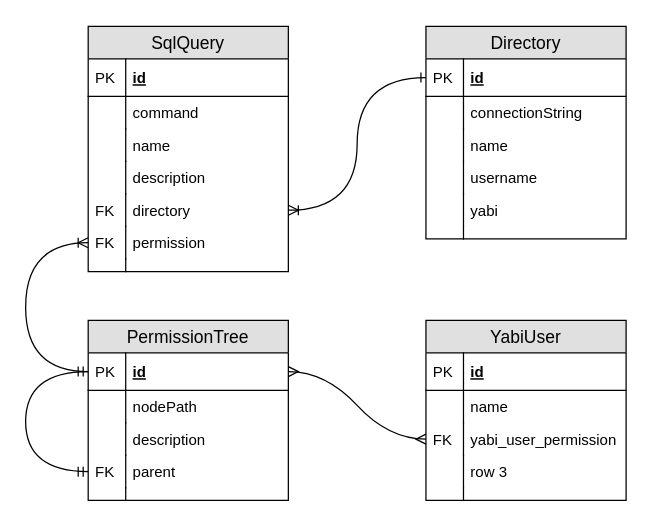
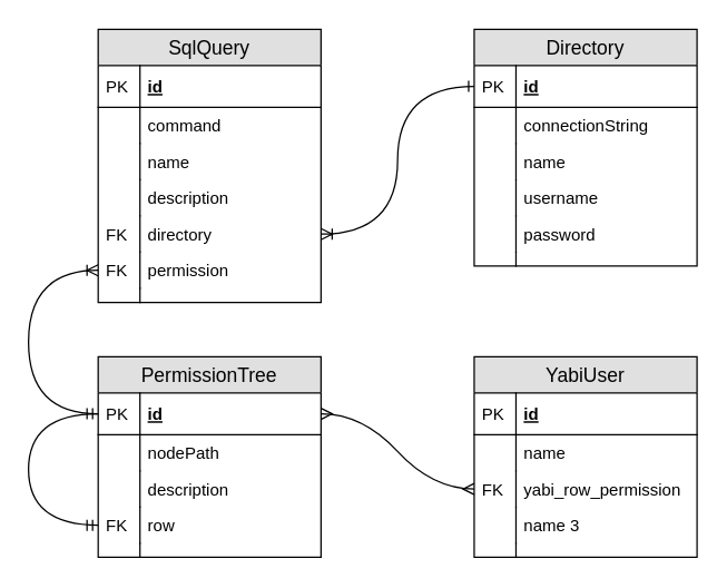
  <mxCell id="0" />
  <mxCell id="1" parent="0" />
  <mxCell id="2" value="PermissionTree" style="swimlane;fontStyle=0;childLayout=stackLayout;horizontal=1;startSize=26;fillColor=#e0e0e0;horizontalStack=0;resizeParent=1;resizeParentMax=0;resizeLast=0;collapsible=1;marginBottom=0;swimlaneFillColor=#ffffff;align=center;fontSize=14;" vertex="1" parent="1"><mxGeometry x="70" y="255.5" width="160" height="144" as="geometry" /></mxCell>
  <mxCell id="3" value="id" style="shape=partialRectangle;top=0;left=0;right=0;bottom=1;align=left;verticalAlign=middle;fillColor=none;spacingLeft=34;spacingRight=4;overflow=hidden;rotatable=0;points=[[0,0.5],[1,0.5]];portConstraint=eastwest;dropTarget=0;fontStyle=5;fontSize=12;" vertex="1" parent="2"><mxGeometry y="26" width="160" height="30" as="geometry" /></mxCell>
  <mxCell id="4" value="PK" style="shape=partialRectangle;top=0;left=0;bottom=0;fillColor=none;align=left;verticalAlign=middle;spacingLeft=4;spacingRight=4;overflow=hidden;rotatable=0;points=[];portConstraint=eastwest;part=1;fontSize=12;" vertex="1" connectable="0" parent="3"><mxGeometry width="30" height="30" as="geometry" /></mxCell>
  <mxCell id="5" value="nodePath" style="shape=partialRectangle;top=0;left=0;right=0;bottom=0;align=left;verticalAlign=top;fillColor=none;spacingLeft=34;spacingRight=4;overflow=hidden;rotatable=0;points=[[0,0.5],[1,0.5]];portConstraint=eastwest;dropTarget=0;fontSize=12;" vertex="1" parent="2"><mxGeometry y="56" width="160" height="26" as="geometry" /></mxCell>
  <mxCell id="6" value="" style="shape=partialRectangle;top=0;left=0;bottom=0;fillColor=none;align=left;verticalAlign=top;spacingLeft=4;spacingRight=4;overflow=hidden;rotatable=0;points=[];portConstraint=eastwest;part=1;fontSize=12;" vertex="1" connectable="0" parent="5"><mxGeometry width="30" height="26" as="geometry" /></mxCell>
  <mxCell id="7" value="description" style="shape=partialRectangle;top=0;left=0;right=0;bottom=0;align=left;verticalAlign=top;fillColor=none;spacingLeft=34;spacingRight=4;overflow=hidden;rotatable=0;points=[[0,0.5],[1,0.5]];portConstraint=eastwest;dropTarget=0;fontSize=12;" vertex="1" parent="2"><mxGeometry y="82" width="160" height="26" as="geometry" /></mxCell>
  <mxCell id="8" value="" style="shape=partialRectangle;top=0;left=0;bottom=0;fillColor=none;align=left;verticalAlign=top;spacingLeft=4;spacingRight=4;overflow=hidden;rotatable=0;points=[];portConstraint=eastwest;part=1;fontSize=12;" vertex="1" connectable="0" parent="7"><mxGeometry width="30" height="26" as="geometry" /></mxCell>
- <mxCell id="9" value="parent" style="shape=partialRectangle;top=0;left=0;right=0;bottom=0;align=left;verticalAlign=top;fillColor=none;spacingLeft=34;spacingRight=4;overflow=hidden;rotatable=0;points=[[0,0.5],[1,0.5]];portConstraint=eastwest;dropTarget=0;fontSize=12;" vertex="1" parent="2"><mxGeometry y="108" width="160" height="26" as="geometry" /></mxCell>
+ <mxCell id="9" value="row" style="shape=partialRectangle;top=0;left=0;right=0;bottom=0;align=left;verticalAlign=top;fillColor=none;spacingLeft=34;spacingRight=4;overflow=hidden;rotatable=0;points=[[0,0.5],[1,0.5]];portConstraint=eastwest;dropTarget=0;fontSize=12;" vertex="1" parent="2"><mxGeometry y="108" width="160" height="26" as="geometry" /></mxCell>
  <mxCell id="10" value="FK" style="shape=partialRectangle;top=0;left=0;bottom=0;fillColor=none;align=left;verticalAlign=top;spacingLeft=4;spacingRight=4;overflow=hidden;rotatable=0;points=[];portConstraint=eastwest;part=1;fontSize=12;" vertex="1" connectable="0" parent="9"><mxGeometry width="30" height="26" as="geometry" /></mxCell>
  <mxCell id="11" value="" style="shape=partialRectangle;top=0;left=0;right=0;bottom=0;align=left;verticalAlign=top;fillColor=none;spacingLeft=34;spacingRight=4;overflow=hidden;rotatable=0;points=[[0,0.5],[1,0.5]];portConstraint=eastwest;dropTarget=0;fontSize=12;" vertex="1" parent="2"><mxGeometry y="134" width="160" height="10" as="geometry" /></mxCell>
  <mxCell id="12" value="" style="shape=partialRectangle;top=0;left=0;bottom=0;fillColor=none;align=left;verticalAlign=top;spacingLeft=4;spacingRight=4;overflow=hidden;rotatable=0;points=[];portConstraint=eastwest;part=1;fontSize=12;" vertex="1" connectable="0" parent="11"><mxGeometry width="30" height="10" as="geometry" /></mxCell>
  <mxCell id="13" value="" style="fontSize=12;html=1;endArrow=ERmandOne;startArrow=ERmandOne;edgeStyle=elbowEdgeStyle;entryX=0;entryY=0.5;entryDx=0;entryDy=0;curved=1;" edge="1" parent="2" source="9" target="3"><mxGeometry width="100" height="100" relative="1" as="geometry"><mxPoint x="120" y="240" as="sourcePoint" /><mxPoint x="100" y="170" as="targetPoint" /><Array as="points"><mxPoint x="-50" y="90" /></Array></mxGeometry></mxCell>
  <mxCell id="14" value="YabiUser" style="swimlane;fontStyle=0;childLayout=stackLayout;horizontal=1;startSize=26;fillColor=#e0e0e0;horizontalStack=0;resizeParent=1;resizeParentMax=0;resizeLast=0;collapsible=1;marginBottom=0;swimlaneFillColor=#ffffff;align=center;fontSize=14;" vertex="1" parent="1"><mxGeometry x="340" y="255.5" width="160" height="144" as="geometry" /></mxCell>
  <mxCell id="15" value="id" style="shape=partialRectangle;top=0;left=0;right=0;bottom=1;align=left;verticalAlign=middle;fillColor=none;spacingLeft=34;spacingRight=4;overflow=hidden;rotatable=0;points=[[0,0.5],[1,0.5]];portConstraint=eastwest;dropTarget=0;fontStyle=5;fontSize=12;" vertex="1" parent="14"><mxGeometry y="26" width="160" height="30" as="geometry" /></mxCell>
  <mxCell id="16" value="PK" style="shape=partialRectangle;top=0;left=0;bottom=0;fillColor=none;align=left;verticalAlign=middle;spacingLeft=4;spacingRight=4;overflow=hidden;rotatable=0;points=[];portConstraint=eastwest;part=1;fontSize=12;" vertex="1" connectable="0" parent="15"><mxGeometry width="30" height="30" as="geometry" /></mxCell>
  <mxCell id="17" value="name" style="shape=partialRectangle;top=0;left=0;right=0;bottom=0;align=left;verticalAlign=top;fillColor=none;spacingLeft=34;spacingRight=4;overflow=hidden;rotatable=0;points=[[0,0.5],[1,0.5]];portConstraint=eastwest;dropTarget=0;fontSize=12;" vertex="1" parent="14"><mxGeometry y="56" width="160" height="26" as="geometry" /></mxCell>
  <mxCell id="18" value="" style="shape=partialRectangle;top=0;left=0;bottom=0;fillColor=none;align=left;verticalAlign=top;spacingLeft=4;spacingRight=4;overflow=hidden;rotatable=0;points=[];portConstraint=eastwest;part=1;fontSize=12;" vertex="1" connectable="0" parent="17"><mxGeometry width="30" height="26" as="geometry" /></mxCell>
- <mxCell id="19" value="yabi_user_permission" style="shape=partialRectangle;top=0;left=0;right=0;bottom=0;align=left;verticalAlign=top;fillColor=none;spacingLeft=34;spacingRight=4;overflow=hidden;rotatable=0;points=[[0,0.5],[1,0.5]];portConstraint=eastwest;dropTarget=0;fontSize=12;" vertex="1" parent="14"><mxGeometry y="82" width="160" height="26" as="geometry" /></mxCell>
+ <mxCell id="19" value="yabi_row_permission" style="shape=partialRectangle;top=0;left=0;right=0;bottom=0;align=left;verticalAlign=top;fillColor=none;spacingLeft=34;spacingRight=4;overflow=hidden;rotatable=0;points=[[0,0.5],[1,0.5]];portConstraint=eastwest;dropTarget=0;fontSize=12;" vertex="1" parent="14"><mxGeometry y="82" width="160" height="26" as="geometry" /></mxCell>
  <mxCell id="20" value="FK" style="shape=partialRectangle;top=0;left=0;bottom=0;fillColor=none;align=left;verticalAlign=top;spacingLeft=4;spacingRight=4;overflow=hidden;rotatable=0;points=[];portConstraint=eastwest;part=1;fontSize=12;" vertex="1" connectable="0" parent="19"><mxGeometry width="30" height="26" as="geometry" /></mxCell>
- <mxCell id="21" value="row 3" style="shape=partialRectangle;top=0;left=0;right=0;bottom=0;align=left;verticalAlign=top;fillColor=none;spacingLeft=34;spacingRight=4;overflow=hidden;rotatable=0;points=[[0,0.5],[1,0.5]];portConstraint=eastwest;dropTarget=0;fontSize=12;" vertex="1" parent="14"><mxGeometry y="108" width="160" height="26" as="geometry" /></mxCell>
+ <mxCell id="21" value="name 3" style="shape=partialRectangle;top=0;left=0;right=0;bottom=0;align=left;verticalAlign=top;fillColor=none;spacingLeft=34;spacingRight=4;overflow=hidden;rotatable=0;points=[[0,0.5],[1,0.5]];portConstraint=eastwest;dropTarget=0;fontSize=12;" vertex="1" parent="14"><mxGeometry y="108" width="160" height="26" as="geometry" /></mxCell>
  <mxCell id="22" value="" style="shape=partialRectangle;top=0;left=0;bottom=0;fillColor=none;align=left;verticalAlign=top;spacingLeft=4;spacingRight=4;overflow=hidden;rotatable=0;points=[];portConstraint=eastwest;part=1;fontSize=12;" vertex="1" connectable="0" parent="21"><mxGeometry width="30" height="26" as="geometry" /></mxCell>
  <mxCell id="23" value="" style="shape=partialRectangle;top=0;left=0;right=0;bottom=0;align=left;verticalAlign=top;fillColor=none;spacingLeft=34;spacingRight=4;overflow=hidden;rotatable=0;points=[[0,0.5],[1,0.5]];portConstraint=eastwest;dropTarget=0;fontSize=12;" vertex="1" parent="14"><mxGeometry y="134" width="160" height="10" as="geometry" /></mxCell>
  <mxCell id="24" value="" style="shape=partialRectangle;top=0;left=0;bottom=0;fillColor=none;align=left;verticalAlign=top;spacingLeft=4;spacingRight=4;overflow=hidden;rotatable=0;points=[];portConstraint=eastwest;part=1;fontSize=12;" vertex="1" connectable="0" parent="23"><mxGeometry width="30" height="10" as="geometry" /></mxCell>
  <mxCell id="25" value="Directory" style="swimlane;fontStyle=0;childLayout=stackLayout;horizontal=1;startSize=26;fillColor=#e0e0e0;horizontalStack=0;resizeParent=1;resizeParentMax=0;resizeLast=0;collapsible=1;marginBottom=0;swimlaneFillColor=#ffffff;align=center;fontSize=14;" vertex="1" parent="1"><mxGeometry x="340" y="20.5" width="160" height="170" as="geometry" /></mxCell>
  <mxCell id="26" value="id" style="shape=partialRectangle;top=0;left=0;right=0;bottom=1;align=left;verticalAlign=middle;fillColor=none;spacingLeft=34;spacingRight=4;overflow=hidden;rotatable=0;points=[[0,0.5],[1,0.5]];portConstraint=eastwest;dropTarget=0;fontStyle=5;fontSize=12;" vertex="1" parent="25"><mxGeometry y="26" width="160" height="30" as="geometry" /></mxCell>
  <mxCell id="27" value="PK" style="shape=partialRectangle;top=0;left=0;bottom=0;fillColor=none;align=left;verticalAlign=middle;spacingLeft=4;spacingRight=4;overflow=hidden;rotatable=0;points=[];portConstraint=eastwest;part=1;fontSize=12;" vertex="1" connectable="0" parent="26"><mxGeometry width="30" height="30" as="geometry" /></mxCell>
  <mxCell id="28" value="connectionString" style="shape=partialRectangle;top=0;left=0;right=0;bottom=0;align=left;verticalAlign=top;fillColor=none;spacingLeft=34;spacingRight=4;overflow=hidden;rotatable=0;points=[[0,0.5],[1,0.5]];portConstraint=eastwest;dropTarget=0;fontSize=12;" vertex="1" parent="25"><mxGeometry y="56" width="160" height="26" as="geometry" /></mxCell>
  <mxCell id="29" value="" style="shape=partialRectangle;top=0;left=0;bottom=0;fillColor=none;align=left;verticalAlign=top;spacingLeft=4;spacingRight=4;overflow=hidden;rotatable=0;points=[];portConstraint=eastwest;part=1;fontSize=12;" vertex="1" connectable="0" parent="28"><mxGeometry width="30" height="26" as="geometry" /></mxCell>
  <mxCell id="30" value="name&#10;" style="shape=partialRectangle;top=0;left=0;right=0;bottom=0;align=left;verticalAlign=top;fillColor=none;spacingLeft=34;spacingRight=4;overflow=hidden;rotatable=0;points=[[0,0.5],[1,0.5]];portConstraint=eastwest;dropTarget=0;fontSize=12;" vertex="1" parent="25"><mxGeometry y="82" width="160" height="26" as="geometry" /></mxCell>
  <mxCell id="31" value="" style="shape=partialRectangle;top=0;left=0;bottom=0;fillColor=none;align=left;verticalAlign=top;spacingLeft=4;spacingRight=4;overflow=hidden;rotatable=0;points=[];portConstraint=eastwest;part=1;fontSize=12;" vertex="1" connectable="0" parent="30"><mxGeometry width="30" height="26" as="geometry" /></mxCell>
  <mxCell id="32" value="username" style="shape=partialRectangle;top=0;left=0;right=0;bottom=0;align=left;verticalAlign=top;fillColor=none;spacingLeft=34;spacingRight=4;overflow=hidden;rotatable=0;points=[[0,0.5],[1,0.5]];portConstraint=eastwest;dropTarget=0;fontSize=12;" vertex="1" parent="25"><mxGeometry y="108" width="160" height="26" as="geometry" /></mxCell>
  <mxCell id="33" value="" style="shape=partialRectangle;top=0;left=0;bottom=0;fillColor=none;align=left;verticalAlign=top;spacingLeft=4;spacingRight=4;overflow=hidden;rotatable=0;points=[];portConstraint=eastwest;part=1;fontSize=12;" vertex="1" connectable="0" parent="32"><mxGeometry width="30" height="26" as="geometry" /></mxCell>
- <mxCell id="34" value="yabi" style="shape=partialRectangle;top=0;left=0;right=0;bottom=0;align=left;verticalAlign=top;fillColor=none;spacingLeft=34;spacingRight=4;overflow=hidden;rotatable=0;points=[[0,0.5],[1,0.5]];portConstraint=eastwest;dropTarget=0;fontSize=12;" vertex="1" parent="25"><mxGeometry y="134" width="160" height="26" as="geometry" /></mxCell>
+ <mxCell id="34" value="password" style="shape=partialRectangle;top=0;left=0;right=0;bottom=0;align=left;verticalAlign=top;fillColor=none;spacingLeft=34;spacingRight=4;overflow=hidden;rotatable=0;points=[[0,0.5],[1,0.5]];portConstraint=eastwest;dropTarget=0;fontSize=12;" vertex="1" parent="25"><mxGeometry y="134" width="160" height="26" as="geometry" /></mxCell>
  <mxCell id="35" value="" style="shape=partialRectangle;top=0;left=0;bottom=0;fillColor=none;align=left;verticalAlign=top;spacingLeft=4;spacingRight=4;overflow=hidden;rotatable=0;points=[];portConstraint=eastwest;part=1;fontSize=12;" vertex="1" connectable="0" parent="34"><mxGeometry width="30" height="26" as="geometry" /></mxCell>
  <mxCell id="36" value="" style="shape=partialRectangle;top=0;left=0;right=0;bottom=0;align=left;verticalAlign=top;fillColor=none;spacingLeft=34;spacingRight=4;overflow=hidden;rotatable=0;points=[[0,0.5],[1,0.5]];portConstraint=eastwest;dropTarget=0;fontSize=12;" vertex="1" parent="25"><mxGeometry y="160" width="160" height="10" as="geometry" /></mxCell>
  <mxCell id="37" value="" style="shape=partialRectangle;top=0;left=0;bottom=0;fillColor=none;align=left;verticalAlign=top;spacingLeft=4;spacingRight=4;overflow=hidden;rotatable=0;points=[];portConstraint=eastwest;part=1;fontSize=12;" vertex="1" connectable="0" parent="36"><mxGeometry width="30" height="10" as="geometry" /></mxCell>
  <mxCell id="38" value="SqlQuery" style="swimlane;fontStyle=0;childLayout=stackLayout;horizontal=1;startSize=26;fillColor=#e0e0e0;horizontalStack=0;resizeParent=1;resizeParentMax=0;resizeLast=0;collapsible=1;marginBottom=0;swimlaneFillColor=#ffffff;align=center;fontSize=14;" vertex="1" parent="1"><mxGeometry x="70" y="20.5" width="160" height="196" as="geometry" /></mxCell>
  <mxCell id="39" value="id" style="shape=partialRectangle;top=0;left=0;right=0;bottom=1;align=left;verticalAlign=middle;fillColor=none;spacingLeft=34;spacingRight=4;overflow=hidden;rotatable=0;points=[[0,0.5],[1,0.5]];portConstraint=eastwest;dropTarget=0;fontStyle=5;fontSize=12;" vertex="1" parent="38"><mxGeometry y="26" width="160" height="30" as="geometry" /></mxCell>
  <mxCell id="40" value="PK" style="shape=partialRectangle;top=0;left=0;bottom=0;fillColor=none;align=left;verticalAlign=middle;spacingLeft=4;spacingRight=4;overflow=hidden;rotatable=0;points=[];portConstraint=eastwest;part=1;fontSize=12;" vertex="1" connectable="0" parent="39"><mxGeometry width="30" height="30" as="geometry" /></mxCell>
  <mxCell id="41" value="command&#10;" style="shape=partialRectangle;top=0;left=0;right=0;bottom=0;align=left;verticalAlign=top;fillColor=none;spacingLeft=34;spacingRight=4;overflow=hidden;rotatable=0;points=[[0,0.5],[1,0.5]];portConstraint=eastwest;dropTarget=0;fontSize=12;" vertex="1" parent="38"><mxGeometry y="56" width="160" height="26" as="geometry" /></mxCell>
  <mxCell id="42" value="" style="shape=partialRectangle;top=0;left=0;bottom=0;fillColor=none;align=left;verticalAlign=top;spacingLeft=4;spacingRight=4;overflow=hidden;rotatable=0;points=[];portConstraint=eastwest;part=1;fontSize=12;" vertex="1" connectable="0" parent="41"><mxGeometry width="30" height="26" as="geometry" /></mxCell>
  <mxCell id="43" value="name" style="shape=partialRectangle;top=0;left=0;right=0;bottom=0;align=left;verticalAlign=top;fillColor=none;spacingLeft=34;spacingRight=4;overflow=hidden;rotatable=0;points=[[0,0.5],[1,0.5]];portConstraint=eastwest;dropTarget=0;fontSize=12;" vertex="1" parent="38"><mxGeometry y="82" width="160" height="26" as="geometry" /></mxCell>
  <mxCell id="44" value="" style="shape=partialRectangle;top=0;left=0;bottom=0;fillColor=none;align=left;verticalAlign=top;spacingLeft=4;spacingRight=4;overflow=hidden;rotatable=0;points=[];portConstraint=eastwest;part=1;fontSize=12;" vertex="1" connectable="0" parent="43"><mxGeometry width="30" height="26" as="geometry" /></mxCell>
  <mxCell id="45" value="description" style="shape=partialRectangle;top=0;left=0;right=0;bottom=0;align=left;verticalAlign=top;fillColor=none;spacingLeft=34;spacingRight=4;overflow=hidden;rotatable=0;points=[[0,0.5],[1,0.5]];portConstraint=eastwest;dropTarget=0;fontSize=12;" vertex="1" parent="38"><mxGeometry y="108" width="160" height="26" as="geometry" /></mxCell>
  <mxCell id="46" value="" style="shape=partialRectangle;top=0;left=0;bottom=0;fillColor=none;align=left;verticalAlign=top;spacingLeft=4;spacingRight=4;overflow=hidden;rotatable=0;points=[];portConstraint=eastwest;part=1;fontSize=12;" vertex="1" connectable="0" parent="45"><mxGeometry width="30" height="26" as="geometry" /></mxCell>
  <mxCell id="47" value="directory" style="shape=partialRectangle;top=0;left=0;right=0;bottom=0;align=left;verticalAlign=top;fillColor=none;spacingLeft=34;spacingRight=4;overflow=hidden;rotatable=0;points=[[0,0.5],[1,0.5]];portConstraint=eastwest;dropTarget=0;fontSize=12;" vertex="1" parent="38"><mxGeometry y="134" width="160" height="26" as="geometry" /></mxCell>
  <mxCell id="48" value="FK" style="shape=partialRectangle;top=0;left=0;bottom=0;fillColor=none;align=left;verticalAlign=top;spacingLeft=4;spacingRight=4;overflow=hidden;rotatable=0;points=[];portConstraint=eastwest;part=1;fontSize=12;" vertex="1" connectable="0" parent="47"><mxGeometry width="30" height="26" as="geometry" /></mxCell>
  <mxCell id="49" value="permission" style="shape=partialRectangle;top=0;left=0;right=0;bottom=0;align=left;verticalAlign=top;fillColor=none;spacingLeft=34;spacingRight=4;overflow=hidden;rotatable=0;points=[[0,0.5],[1,0.5]];portConstraint=eastwest;dropTarget=0;fontSize=12;" vertex="1" parent="38"><mxGeometry y="160" width="160" height="26" as="geometry" /></mxCell>
  <mxCell id="50" value="FK" style="shape=partialRectangle;top=0;left=0;bottom=0;fillColor=none;align=left;verticalAlign=top;spacingLeft=4;spacingRight=4;overflow=hidden;rotatable=0;points=[];portConstraint=eastwest;part=1;fontSize=12;" vertex="1" connectable="0" parent="49"><mxGeometry width="30" height="26" as="geometry" /></mxCell>
  <mxCell id="51" value="" style="shape=partialRectangle;top=0;left=0;right=0;bottom=0;align=left;verticalAlign=top;fillColor=none;spacingLeft=34;spacingRight=4;overflow=hidden;rotatable=0;points=[[0,0.5],[1,0.5]];portConstraint=eastwest;dropTarget=0;fontSize=12;" vertex="1" parent="38"><mxGeometry y="186" width="160" height="10" as="geometry" /></mxCell>
  <mxCell id="52" value="" style="shape=partialRectangle;top=0;left=0;bottom=0;fillColor=none;align=left;verticalAlign=top;spacingLeft=4;spacingRight=4;overflow=hidden;rotatable=0;points=[];portConstraint=eastwest;part=1;fontSize=12;" vertex="1" connectable="0" parent="51"><mxGeometry width="30" height="10" as="geometry" /></mxCell>
  <mxCell id="53" value="" style="edgeStyle=entityRelationEdgeStyle;fontSize=12;html=1;endArrow=ERmany;startArrow=ERmany;entryX=0;entryY=0.5;entryDx=0;entryDy=0;exitX=1;exitY=0.5;exitDx=0;exitDy=0;curved=1;" edge="1" parent="1" source="3" target="19"><mxGeometry width="100" height="100" relative="1" as="geometry"><mxPoint x="-90" y="516.5" as="sourcePoint" /><mxPoint x="10" y="416.5" as="targetPoint" /></mxGeometry></mxCell>
  <mxCell id="54" value="" style="edgeStyle=elbowEdgeStyle;fontSize=12;html=1;endArrow=ERoneToMany;curved=1;" edge="1" parent="1" source="3" target="49"><mxGeometry width="100" height="100" relative="1" as="geometry"><mxPoint x="-50" y="286.5" as="sourcePoint" /><mxPoint x="10" y="416.5" as="targetPoint" /><Array as="points"><mxPoint y="266.5" x="20" /></Array></mxGeometry></mxCell>
  <mxCell id="55" value="" style="edgeStyle=elbowEdgeStyle;fontSize=12;html=1;endArrow=ERoneToMany;exitX=0;exitY=0.5;exitDx=0;exitDy=0;startArrow=ERone;startFill=0;curved=1;" edge="1" parent="1" source="26" target="47"><mxGeometry width="100" height="100" relative="1" as="geometry"><mxPoint x="-90" y="516.5" as="sourcePoint" /><mxPoint x="10" y="416.5" as="targetPoint" /></mxGeometry></mxCell>
